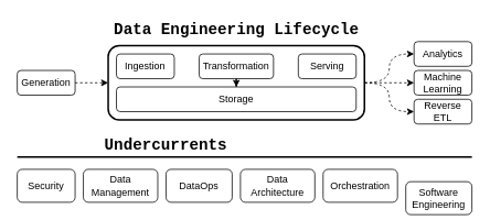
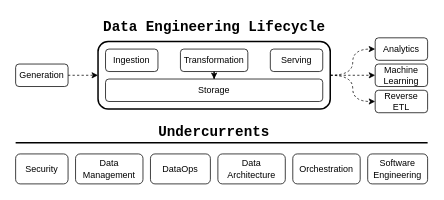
  <mxCell id="0" />
  <mxCell id="1" parent="0" />
  <mxCell id="2" value="" style="rounded=1;whiteSpace=wrap;html=1;fillColor=none;strokeWidth=2;" vertex="1" parent="1"><mxGeometry x="130" y="55" width="310" height="90" as="geometry" /></mxCell>
  <mxCell id="3" value="Ingestion" style="rounded=1;whiteSpace=wrap;html=1;" vertex="1" parent="1"><mxGeometry x="140" y="65" width="70" height="30" as="geometry" /></mxCell>
  <mxCell id="4" value="" style="edgeStyle=orthogonalEdgeStyle;rounded=0;orthogonalLoop=1;jettySize=auto;html=1;" edge="1" parent="1" source="5" target="7"><mxGeometry relative="1" as="geometry" /></mxCell>
  <mxCell id="5" value="Transformation" style="rounded=1;whiteSpace=wrap;html=1;" vertex="1" parent="1"><mxGeometry x="240" y="65" width="90" height="30" as="geometry" /></mxCell>
  <mxCell id="6" value="Serving" style="rounded=1;whiteSpace=wrap;html=1;" vertex="1" parent="1"><mxGeometry x="360" y="65" width="70" height="30" as="geometry" /></mxCell>
  <mxCell id="7" value="Storage" style="rounded=1;whiteSpace=wrap;html=1;" vertex="1" parent="1"><mxGeometry x="140" y="105" width="290" height="30" as="geometry" /></mxCell>
  <mxCell id="8" style="edgeStyle=orthogonalEdgeStyle;rounded=0;orthogonalLoop=1;jettySize=auto;html=1;entryX=0;entryY=0.5;entryDx=0;entryDy=0;dashed=1;" edge="1" parent="1" source="9" target="2"><mxGeometry relative="1" as="geometry" /></mxCell>
  <mxCell id="9" value="Generation" style="rounded=1;whiteSpace=wrap;html=1;" vertex="1" parent="1"><mxGeometry x="20" y="85" width="70" height="30" as="geometry" /></mxCell>
  <mxCell id="10" style="edgeStyle=orthogonalEdgeStyle;rounded=0;orthogonalLoop=1;jettySize=auto;html=1;dashed=1;" edge="1" parent="1" source="2" target="12"><mxGeometry relative="1" as="geometry" /></mxCell>
  <mxCell id="11" style="edgeStyle=orthogonalEdgeStyle;rounded=0;orthogonalLoop=1;jettySize=auto;html=1;curved=1;dashed=1;" edge="1" parent="1" source="2" target="13"><mxGeometry relative="1" as="geometry" /></mxCell>
  <mxCell id="12" value="Machine Learning" style="rounded=1;whiteSpace=wrap;html=1;" vertex="1" parent="1"><mxGeometry x="500" y="85" width="70" height="30" as="geometry" /></mxCell>
  <mxCell id="13" value="Analytics" style="rounded=1;whiteSpace=wrap;html=1;" vertex="1" parent="1"><mxGeometry x="500" y="50" width="70" height="30" as="geometry" /></mxCell>
  <mxCell id="14" value="Reverse ETL" style="rounded=1;whiteSpace=wrap;html=1;" vertex="1" parent="1"><mxGeometry x="500" y="120" width="70" height="30" as="geometry" /></mxCell>
  <mxCell id="15" style="edgeStyle=orthogonalEdgeStyle;rounded=0;orthogonalLoop=1;jettySize=auto;html=1;curved=1;exitX=1;exitY=0.5;exitDx=0;exitDy=0;entryX=0;entryY=0.5;entryDx=0;entryDy=0;dashed=1;" edge="1" parent="1" source="2" target="14"><mxGeometry relative="1" as="geometry"><mxPoint x="450" y="115" as="sourcePoint" /><mxPoint x="510" y="80" as="targetPoint" /></mxGeometry></mxCell>
  <mxCell id="16" value="Security" style="rounded=1;whiteSpace=wrap;html=1;" vertex="1" parent="1"><mxGeometry x="20" y="205" width="70" height="40" as="geometry" /></mxCell>
  <mxCell id="17" value="Data Management" style="rounded=1;whiteSpace=wrap;html=1;" vertex="1" parent="1"><mxGeometry x="100" y="205" width="90" height="40" as="geometry" /></mxCell>
  <mxCell id="18" value="DataOps" style="rounded=1;whiteSpace=wrap;html=1;" vertex="1" parent="1"><mxGeometry x="200" y="205" width="80" height="40" as="geometry" /></mxCell>
  <mxCell id="19" value="Data Architecture" style="rounded=1;whiteSpace=wrap;html=1;" vertex="1" parent="1"><mxGeometry x="290" y="205" width="90" height="40" as="geometry" /></mxCell>
  <mxCell id="20" value="Orchestration" style="rounded=1;whiteSpace=wrap;html=1;" vertex="1" parent="1"><mxGeometry x="390" y="205" width="90" height="40" as="geometry" /></mxCell>
- <mxCell id="21" value="Software Engineering" style="rounded=1;whiteSpace=wrap;html=1;" vertex="1" parent="1"><mxGeometry x="490" y="220" width="80" height="40" as="geometry" /></mxCell>
+ <mxCell id="21" value="Software Engineering" style="rounded=1;whiteSpace=wrap;html=1;" vertex="1" parent="1"><mxGeometry x="490" y="205" width="80" height="40" as="geometry" /></mxCell>
  <mxCell id="22" value="" style="endArrow=none;html=1;strokeWidth=2;" edge="1" parent="1"><mxGeometry width="50" height="50" relative="1" as="geometry"><mxPoint x="20" y="190" as="sourcePoint" /><mxPoint x="570" y="190" as="targetPoint" /></mxGeometry></mxCell>
- <mxCell id="23" value="&lt;b style=&quot;font-size: 19px;&quot;&gt;&lt;font face=&quot;Courier New&quot; style=&quot;font-size: 19px;&quot;&gt;Undercurrents&lt;/font&gt;&lt;/b&gt;" style="text;html=1;strokeColor=none;fillColor=none;align=center;verticalAlign=middle;whiteSpace=wrap;rounded=0;fontSize=19;" vertex="1" parent="1"><mxGeometry x="70" y="160" width="260" height="30" as="geometry" /></mxCell>
+ <mxCell id="23" value="&lt;b style=&quot;font-size: 19px;&quot;&gt;&lt;font face=&quot;Courier New&quot; style=&quot;font-size: 19px;&quot;&gt;Undercurrents&lt;/font&gt;&lt;/b&gt;" style="text;html=1;strokeColor=none;fillColor=none;align=center;verticalAlign=middle;whiteSpace=wrap;rounded=0;fontSize=19;" vertex="1" parent="1"><mxGeometry x="155" y="160" width="260" height="30" as="geometry" /></mxCell>
  <mxCell id="24" value="&lt;b style=&quot;font-size: 19px&quot;&gt;&lt;font face=&quot;Courier New&quot; style=&quot;font-size: 19px&quot;&gt;Data Engineering Lifecycle&lt;/font&gt;&lt;/b&gt;" style="text;html=1;strokeColor=none;fillColor=none;align=center;verticalAlign=middle;whiteSpace=wrap;rounded=0;fontSize=19;" vertex="1" parent="1"><mxGeometry x="107.5" y="20" width="355" height="30" as="geometry" /></mxCell>
